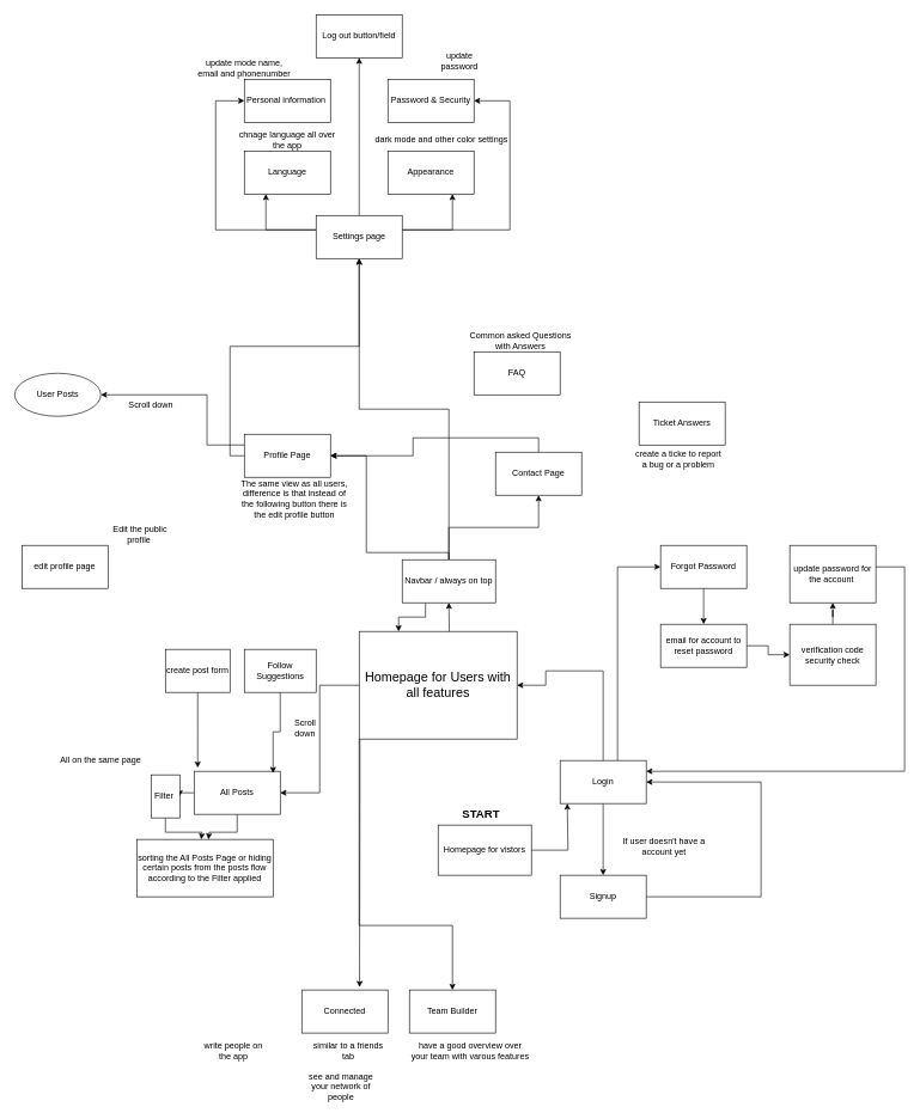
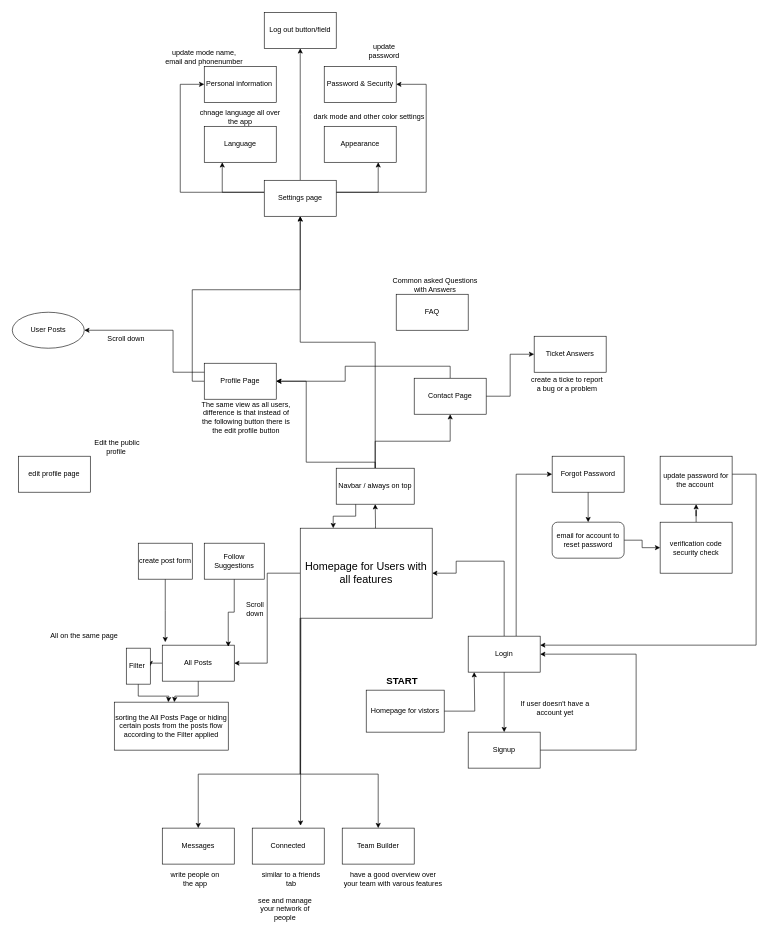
  <mxCell id="0" />
  <mxCell id="1" parent="0" />
  <mxCell id="2" style="edgeStyle=orthogonalEdgeStyle;rounded=0;orthogonalLoop=1;jettySize=auto;html=1;entryX=0;entryY=0.5;entryDx=0;entryDy=0;" parent="1" source="3" edge="1"><mxGeometry relative="1" as="geometry"><mxPoint x="790" y="1120" as="targetPoint" /><Array as="points"><mxPoint x="791" y="1185" /><mxPoint x="791" y="1120" /></Array></mxGeometry></mxCell>
  <mxCell id="3" value="Homepage for vistors" style="rounded=0;whiteSpace=wrap;html=1;" parent="1" vertex="1"><mxGeometry x="610" y="1150" width="130" height="70" as="geometry" /></mxCell>
  <mxCell id="4" style="edgeStyle=orthogonalEdgeStyle;rounded=0;orthogonalLoop=1;jettySize=auto;html=1;entryX=0;entryY=0.5;entryDx=0;entryDy=0;" parent="1" source="7" target="24" edge="1"><mxGeometry relative="1" as="geometry"><Array as="points"><mxPoint x="860" y="790" /></Array></mxGeometry></mxCell>
  <mxCell id="5" style="edgeStyle=orthogonalEdgeStyle;rounded=0;orthogonalLoop=1;jettySize=auto;html=1;entryX=1;entryY=0.5;entryDx=0;entryDy=0;" parent="1" source="7" target="16" edge="1"><mxGeometry relative="1" as="geometry"><Array as="points"><mxPoint x="760" y="935" /></Array></mxGeometry></mxCell>
  <mxCell id="6" style="edgeStyle=orthogonalEdgeStyle;rounded=0;orthogonalLoop=1;jettySize=auto;html=1;entryX=0.5;entryY=0;entryDx=0;entryDy=0;" parent="1" source="7" target="9" edge="1"><mxGeometry relative="1" as="geometry" /></mxCell>
  <mxCell id="7" value="Login" style="rounded=0;whiteSpace=wrap;html=1;" parent="1" vertex="1"><mxGeometry x="780" y="1060" width="120" height="60" as="geometry" /></mxCell>
  <mxCell id="8" style="edgeStyle=orthogonalEdgeStyle;rounded=0;orthogonalLoop=1;jettySize=auto;html=1;entryX=1;entryY=0.5;entryDx=0;entryDy=0;" parent="1" source="9" target="7" edge="1"><mxGeometry relative="1" as="geometry"><Array as="points"><mxPoint x="1060" y="1250" /><mxPoint x="1060" y="1090" /></Array></mxGeometry></mxCell>
  <mxCell id="9" value="Signup" style="rounded=0;whiteSpace=wrap;html=1;" parent="1" vertex="1"><mxGeometry x="780" y="1220" width="120" height="60" as="geometry" /></mxCell>
  <mxCell id="10" value="If user doesn't have a account yet" style="text;html=1;strokeColor=none;fillColor=none;align=center;verticalAlign=middle;whiteSpace=wrap;rounded=0;" parent="1" vertex="1"><mxGeometry x="860" y="1165" width="130" height="30" as="geometry" /></mxCell>
  <mxCell id="11" style="edgeStyle=orthogonalEdgeStyle;rounded=0;orthogonalLoop=1;jettySize=auto;html=1;entryX=1;entryY=0.5;entryDx=0;entryDy=0;" parent="1" source="16" target="19" edge="1"><mxGeometry relative="1" as="geometry" /></mxCell>
  <mxCell id="12" style="edgeStyle=orthogonalEdgeStyle;rounded=0;orthogonalLoop=1;jettySize=auto;html=1;entryX=0.5;entryY=1;entryDx=0;entryDy=0;" parent="1" target="50" edge="1"><mxGeometry relative="1" as="geometry"><mxPoint x="625" y="910" as="sourcePoint" /></mxGeometry></mxCell>
+ <mxCell id="13" style="edgeStyle=orthogonalEdgeStyle;rounded=0;orthogonalLoop=1;jettySize=auto;html=1;" edge="1" parent="1" source="16" target="73"><mxGeometry relative="1" as="geometry"><Array as="points"><mxPoint x="500" y="1290" /><mxPoint x="330" y="1290" /></Array></mxGeometry></mxCell>
  <mxCell id="14" style="edgeStyle=orthogonalEdgeStyle;rounded=0;orthogonalLoop=1;jettySize=auto;html=1;" edge="1" parent="1" source="16" target="75"><mxGeometry relative="1" as="geometry"><Array as="points"><mxPoint x="500" y="1290" /><mxPoint x="630" y="1290" /></Array></mxGeometry></mxCell>
  <mxCell id="15" style="edgeStyle=orthogonalEdgeStyle;rounded=0;orthogonalLoop=1;jettySize=auto;html=1;entryX=0.671;entryY=-0.067;entryDx=0;entryDy=0;entryPerimeter=0;" edge="1" parent="1" source="16" target="74"><mxGeometry relative="1" as="geometry"><Array as="points"><mxPoint x="501" y="1120" /><mxPoint x="501" y="1120" /></Array></mxGeometry></mxCell>
  <mxCell id="16" value="&lt;font style=&quot;font-size: 18px;&quot;&gt;Homepage for Users with all features&lt;/font&gt;" style="rounded=0;whiteSpace=wrap;html=1;" parent="1" vertex="1"><mxGeometry x="500" y="880" width="220" height="150" as="geometry" /></mxCell>
  <mxCell id="17" style="edgeStyle=orthogonalEdgeStyle;rounded=0;orthogonalLoop=1;jettySize=auto;html=1;exitX=0;exitY=0.5;exitDx=0;exitDy=0;entryX=1;entryY=0.5;entryDx=0;entryDy=0;" parent="1" source="19" target="22" edge="1"><mxGeometry relative="1" as="geometry" /></mxCell>
  <mxCell id="18" style="edgeStyle=orthogonalEdgeStyle;rounded=0;orthogonalLoop=1;jettySize=auto;html=1;" parent="1" source="19" edge="1"><mxGeometry relative="1" as="geometry"><mxPoint x="290" y="1170" as="targetPoint" /><Array as="points"><mxPoint x="330" y="1160" /><mxPoint x="291" y="1160" /></Array></mxGeometry></mxCell>
  <mxCell id="19" value="All Posts" style="rounded=0;whiteSpace=wrap;html=1;" parent="1" vertex="1"><mxGeometry x="270" y="1075" width="120" height="60" as="geometry" /></mxCell>
  <mxCell id="20" value="Scroll down" style="text;html=1;strokeColor=none;fillColor=none;align=center;verticalAlign=middle;whiteSpace=wrap;rounded=0;" parent="1" vertex="1"><mxGeometry x="400" y="1000" width="50" height="30" as="geometry" /></mxCell>
  <mxCell id="21" style="edgeStyle=orthogonalEdgeStyle;rounded=0;orthogonalLoop=1;jettySize=auto;html=1;" parent="1" source="22" edge="1"><mxGeometry relative="1" as="geometry"><mxPoint x="280" y="1170" as="targetPoint" /><Array as="points"><mxPoint x="230" y="1160" /><mxPoint x="281" y="1160" /></Array></mxGeometry></mxCell>
  <mxCell id="22" value="Filter&amp;nbsp;" style="rounded=0;whiteSpace=wrap;html=1;" parent="1" vertex="1"><mxGeometry x="210" y="1080" width="40" height="60" as="geometry" /></mxCell>
  <mxCell id="23" style="edgeStyle=orthogonalEdgeStyle;rounded=0;orthogonalLoop=1;jettySize=auto;html=1;" edge="1" parent="1" source="24" target="68"><mxGeometry relative="1" as="geometry" /></mxCell>
  <mxCell id="24" value="Forgot Password" style="rounded=0;whiteSpace=wrap;html=1;" parent="1" vertex="1"><mxGeometry x="920" y="760" width="120" height="60" as="geometry" /></mxCell>
  <mxCell id="25" value="sorting the All Posts Page or hiding certain posts from the posts flow according to the Filter applied" style="rounded=0;whiteSpace=wrap;html=1;" parent="1" vertex="1"><mxGeometry x="190" y="1170" width="190" height="80" as="geometry" /></mxCell>
  <mxCell id="26" value="All on the same page" style="text;html=1;strokeColor=none;fillColor=none;align=center;verticalAlign=middle;whiteSpace=wrap;rounded=0;" parent="1" vertex="1"><mxGeometry x="70" y="1045" width="140" height="30" as="geometry" /></mxCell>
+ <mxCell id="27" style="edgeStyle=orthogonalEdgeStyle;rounded=0;orthogonalLoop=1;jettySize=auto;html=1;exitX=1;exitY=0.5;exitDx=0;exitDy=0;entryX=0;entryY=0.5;entryDx=0;entryDy=0;" parent="1" source="29" target="31" edge="1"><mxGeometry relative="1" as="geometry" /></mxCell>
  <mxCell id="28" style="edgeStyle=orthogonalEdgeStyle;rounded=0;orthogonalLoop=1;jettySize=auto;html=1;exitX=0.5;exitY=0;exitDx=0;exitDy=0;" parent="1" source="29" target="36" edge="1"><mxGeometry relative="1" as="geometry" /></mxCell>
  <mxCell id="29" value="Contact Page" style="rounded=0;whiteSpace=wrap;html=1;" parent="1" vertex="1"><mxGeometry x="690" y="630" width="120" height="60" as="geometry" /></mxCell>
  <mxCell id="30" value="&lt;b style=&quot;font-size: 16px;&quot;&gt;START&lt;/b&gt;" style="text;html=1;strokeColor=none;fillColor=none;align=center;verticalAlign=middle;whiteSpace=wrap;rounded=0;" parent="1" vertex="1"><mxGeometry x="640" y="1120" width="60" height="30" as="geometry" /></mxCell>
  <mxCell id="31" value="Ticket Answers" style="rounded=0;whiteSpace=wrap;html=1;" parent="1" vertex="1"><mxGeometry x="890" y="560" width="120" height="60" as="geometry" /></mxCell>
  <mxCell id="32" value="FAQ" style="rounded=0;whiteSpace=wrap;html=1;" parent="1" vertex="1"><mxGeometry x="660" y="490" width="120" height="60" as="geometry" /></mxCell>
  <mxCell id="33" value="Common asked Questions with Answers" style="text;html=1;strokeColor=none;fillColor=none;align=center;verticalAlign=middle;whiteSpace=wrap;rounded=0;" parent="1" vertex="1"><mxGeometry x="650" y="460" width="150" height="30" as="geometry" /></mxCell>
  <mxCell id="34" style="edgeStyle=orthogonalEdgeStyle;rounded=0;orthogonalLoop=1;jettySize=auto;html=1;entryX=1;entryY=0.5;entryDx=0;entryDy=0;" parent="1" target="37" edge="1"><mxGeometry relative="1" as="geometry"><mxPoint x="345" y="640" as="sourcePoint" /><Array as="points"><mxPoint x="345" y="620" /><mxPoint x="288" y="620" /><mxPoint x="288" y="550" /></Array></mxGeometry></mxCell>
  <mxCell id="35" style="edgeStyle=orthogonalEdgeStyle;rounded=0;orthogonalLoop=1;jettySize=auto;html=1;exitX=0;exitY=0.5;exitDx=0;exitDy=0;" parent="1" source="36" target="56" edge="1"><mxGeometry relative="1" as="geometry" /></mxCell>
  <mxCell id="36" value="Profile Page" style="rounded=0;whiteSpace=wrap;html=1;" parent="1" vertex="1"><mxGeometry x="340" y="605" width="120" height="60" as="geometry" /></mxCell>
  <mxCell id="37" value="User Posts" style="ellipse;whiteSpace=wrap;html=1;" parent="1" vertex="1"><mxGeometry x="20" y="520" width="120" height="60" as="geometry" /></mxCell>
  <mxCell id="38" value="Scroll down" style="text;html=1;strokeColor=none;fillColor=none;align=center;verticalAlign=middle;whiteSpace=wrap;rounded=0;" parent="1" vertex="1"><mxGeometry x="170" y="550" width="80" height="30" as="geometry" /></mxCell>
  <mxCell id="39" value="edit profile page" style="rounded=0;whiteSpace=wrap;html=1;" parent="1" vertex="1"><mxGeometry x="30" y="760" width="120" height="60" as="geometry" /></mxCell>
  <mxCell id="40" value="The same view as all users, difference is that instead of the following button there is the edit profile button" style="text;html=1;strokeColor=none;fillColor=none;align=center;verticalAlign=middle;whiteSpace=wrap;rounded=0;" parent="1" vertex="1"><mxGeometry x="330" y="680" width="160" height="30" as="geometry" /></mxCell>
  <mxCell id="41" value="Edit the public profile&amp;nbsp;" style="text;html=1;strokeColor=none;fillColor=none;align=center;verticalAlign=middle;whiteSpace=wrap;rounded=0;" parent="1" vertex="1"><mxGeometry x="150" y="730" width="90" height="30" as="geometry" /></mxCell>
  <mxCell id="42" style="edgeStyle=orthogonalEdgeStyle;rounded=0;orthogonalLoop=1;jettySize=auto;html=1;entryX=0.917;entryY=0.042;entryDx=0;entryDy=0;entryPerimeter=0;" edge="1" parent="1" source="43" target="19"><mxGeometry relative="1" as="geometry" /></mxCell>
  <mxCell id="43" value="Follow Suggestions" style="rounded=0;whiteSpace=wrap;html=1;" parent="1" vertex="1"><mxGeometry x="340" y="905" width="100" height="60" as="geometry" /></mxCell>
  <mxCell id="44" style="edgeStyle=orthogonalEdgeStyle;rounded=0;orthogonalLoop=1;jettySize=auto;html=1;" edge="1" parent="1" source="45"><mxGeometry relative="1" as="geometry"><mxPoint x="275" y="1070" as="targetPoint" /></mxGeometry></mxCell>
  <mxCell id="45" value="create post form" style="rounded=0;whiteSpace=wrap;html=1;" parent="1" vertex="1"><mxGeometry x="230" y="905" width="90" height="60" as="geometry" /></mxCell>
  <mxCell id="46" style="edgeStyle=orthogonalEdgeStyle;rounded=0;orthogonalLoop=1;jettySize=auto;html=1;entryX=1;entryY=0.5;entryDx=0;entryDy=0;" parent="1" source="50" target="36" edge="1"><mxGeometry relative="1" as="geometry"><Array as="points"><mxPoint x="625" y="770" /><mxPoint x="510" y="770" /><mxPoint x="510" y="635" /></Array></mxGeometry></mxCell>
  <mxCell id="47" style="edgeStyle=orthogonalEdgeStyle;rounded=0;orthogonalLoop=1;jettySize=auto;html=1;" parent="1" source="50" target="29" edge="1"><mxGeometry relative="1" as="geometry" /></mxCell>
  <mxCell id="48" style="edgeStyle=orthogonalEdgeStyle;rounded=0;orthogonalLoop=1;jettySize=auto;html=1;exitX=0.25;exitY=1;exitDx=0;exitDy=0;entryX=0.25;entryY=0;entryDx=0;entryDy=0;" parent="1" source="50" target="16" edge="1"><mxGeometry relative="1" as="geometry" /></mxCell>
  <mxCell id="49" style="edgeStyle=orthogonalEdgeStyle;rounded=0;orthogonalLoop=1;jettySize=auto;html=1;" edge="1" parent="1" source="50" target="56"><mxGeometry relative="1" as="geometry" /></mxCell>
  <mxCell id="50" value="Navbar / always on top" style="rounded=0;whiteSpace=wrap;html=1;" parent="1" vertex="1"><mxGeometry x="560" y="780" width="130" height="60" as="geometry" /></mxCell>
  <mxCell id="51" style="edgeStyle=orthogonalEdgeStyle;rounded=0;orthogonalLoop=1;jettySize=auto;html=1;" edge="1" parent="1" source="56" target="61"><mxGeometry relative="1" as="geometry"><mxPoint x="510" y="160" as="targetPoint" /><Array as="points"><mxPoint x="500" y="190" /><mxPoint x="500" y="190" /></Array></mxGeometry></mxCell>
  <mxCell id="52" style="edgeStyle=orthogonalEdgeStyle;rounded=0;orthogonalLoop=1;jettySize=auto;html=1;entryX=0.25;entryY=1;entryDx=0;entryDy=0;" edge="1" parent="1" source="56" target="60"><mxGeometry relative="1" as="geometry"><Array as="points"><mxPoint x="370" y="320" /></Array></mxGeometry></mxCell>
  <mxCell id="53" style="edgeStyle=orthogonalEdgeStyle;rounded=0;orthogonalLoop=1;jettySize=auto;html=1;entryX=1;entryY=0.5;entryDx=0;entryDy=0;" edge="1" parent="1" source="56" target="58"><mxGeometry relative="1" as="geometry"><mxPoint x="670" y="130" as="targetPoint" /><Array as="points"><mxPoint x="710" y="320" /><mxPoint x="710" y="140" /></Array></mxGeometry></mxCell>
  <mxCell id="54" style="edgeStyle=orthogonalEdgeStyle;rounded=0;orthogonalLoop=1;jettySize=auto;html=1;entryX=0;entryY=0.5;entryDx=0;entryDy=0;" edge="1" parent="1" source="56" target="57"><mxGeometry relative="1" as="geometry"><Array as="points"><mxPoint x="300" y="320" /><mxPoint x="300" y="140" /></Array></mxGeometry></mxCell>
  <mxCell id="55" style="edgeStyle=orthogonalEdgeStyle;rounded=0;orthogonalLoop=1;jettySize=auto;html=1;entryX=0.75;entryY=1;entryDx=0;entryDy=0;" edge="1" parent="1" source="56" target="59"><mxGeometry relative="1" as="geometry"><Array as="points"><mxPoint x="630" y="320" /></Array></mxGeometry></mxCell>
  <mxCell id="56" value="Settings page" style="rounded=0;whiteSpace=wrap;html=1;" vertex="1" parent="1"><mxGeometry x="440" y="300" width="120" height="60" as="geometry" /></mxCell>
  <mxCell id="57" value="Personal information&amp;nbsp;" style="rounded=0;whiteSpace=wrap;html=1;" vertex="1" parent="1"><mxGeometry x="340" y="110" width="120" height="60" as="geometry" /></mxCell>
  <mxCell id="58" value="Password &amp;amp; Security" style="rounded=0;whiteSpace=wrap;html=1;" vertex="1" parent="1"><mxGeometry x="540" y="110" width="120" height="60" as="geometry" /></mxCell>
  <mxCell id="59" value="Appearance" style="rounded=0;whiteSpace=wrap;html=1;" vertex="1" parent="1"><mxGeometry x="540" y="210" width="120" height="60" as="geometry" /></mxCell>
  <mxCell id="60" value="Language" style="rounded=0;whiteSpace=wrap;html=1;" vertex="1" parent="1"><mxGeometry x="340" y="210" width="120" height="60" as="geometry" /></mxCell>
  <mxCell id="61" value="Log out button/field" style="rounded=0;whiteSpace=wrap;html=1;" vertex="1" parent="1"><mxGeometry x="440" y="20" width="120" height="60" as="geometry" /></mxCell>
  <mxCell id="62" value="update password" style="text;html=1;strokeColor=none;fillColor=none;align=center;verticalAlign=middle;whiteSpace=wrap;rounded=0;" vertex="1" parent="1"><mxGeometry x="610" y="70" width="60" height="30" as="geometry" /></mxCell>
  <mxCell id="63" value="update mode name, email and phonenumber" style="text;html=1;strokeColor=none;fillColor=none;align=center;verticalAlign=middle;whiteSpace=wrap;rounded=0;" vertex="1" parent="1"><mxGeometry x="270" y="80" width="140" height="30" as="geometry" /></mxCell>
  <mxCell id="64" value="chnage language all over the app" style="text;html=1;strokeColor=none;fillColor=none;align=center;verticalAlign=middle;whiteSpace=wrap;rounded=0;" vertex="1" parent="1"><mxGeometry x="330" y="180" width="140" height="30" as="geometry" /></mxCell>
  <mxCell id="65" value="dark mode and other color settings" style="text;html=1;strokeColor=none;fillColor=none;align=center;verticalAlign=middle;whiteSpace=wrap;rounded=0;" vertex="1" parent="1"><mxGeometry x="520" y="180" width="190" height="30" as="geometry" /></mxCell>
  <mxCell id="66" value="create a ticke to report a bug or a problem" style="text;html=1;strokeColor=none;fillColor=none;align=center;verticalAlign=middle;whiteSpace=wrap;rounded=0;" vertex="1" parent="1"><mxGeometry x="880" y="620" width="130" height="40" as="geometry" /></mxCell>
  <mxCell id="67" style="edgeStyle=orthogonalEdgeStyle;rounded=0;orthogonalLoop=1;jettySize=auto;html=1;entryX=0;entryY=0.5;entryDx=0;entryDy=0;" edge="1" parent="1" source="68" target="70"><mxGeometry relative="1" as="geometry" /></mxCell>
- <mxCell id="68" value="email for account to reset password" style="rounded=0;whiteSpace=wrap;html=1;" vertex="1" parent="1"><mxGeometry x="920" y="870" width="120" height="60" as="geometry" /></mxCell>
+ <mxCell id="68" value="email for account to reset password" style="whiteSpace=wrap;html=1;rounded=1;" vertex="1" parent="1"><mxGeometry x="920" y="870" width="120" height="60" as="geometry" /></mxCell>
  <mxCell id="69" style="edgeStyle=orthogonalEdgeStyle;rounded=0;orthogonalLoop=1;jettySize=auto;html=1;entryX=0.5;entryY=1;entryDx=0;entryDy=0;" edge="1" parent="1" source="70" target="72"><mxGeometry relative="1" as="geometry" /></mxCell>
  <mxCell id="70" value="verification code security check" style="rounded=0;whiteSpace=wrap;html=1;" vertex="1" parent="1"><mxGeometry x="1100" y="870" width="120" height="85" as="geometry" /></mxCell>
  <mxCell id="71" style="edgeStyle=orthogonalEdgeStyle;rounded=0;orthogonalLoop=1;jettySize=auto;html=1;entryX=1;entryY=0.25;entryDx=0;entryDy=0;" edge="1" parent="1" source="72" target="7"><mxGeometry relative="1" as="geometry"><Array as="points"><mxPoint x="1260" y="790" /><mxPoint x="1260" y="1075" /></Array></mxGeometry></mxCell>
  <mxCell id="72" value="update password for the account&amp;nbsp;" style="rounded=0;whiteSpace=wrap;html=1;" vertex="1" parent="1"><mxGeometry x="1100" y="760" width="120" height="80" as="geometry" /></mxCell>
+ <mxCell id="73" value="Messages" style="rounded=0;whiteSpace=wrap;html=1;" vertex="1" parent="1"><mxGeometry x="270" y="1380" width="120" height="60" as="geometry" /></mxCell>
  <mxCell id="74" value="Connected" style="rounded=0;whiteSpace=wrap;html=1;" vertex="1" parent="1"><mxGeometry x="420" y="1380" width="120" height="60" as="geometry" /></mxCell>
  <mxCell id="75" value="Team Builder" style="rounded=0;whiteSpace=wrap;html=1;" vertex="1" parent="1"><mxGeometry x="570" y="1380" width="120" height="60" as="geometry" /></mxCell>
  <mxCell id="76" value="write people on the app" style="text;html=1;strokeColor=none;fillColor=none;align=center;verticalAlign=middle;whiteSpace=wrap;rounded=0;" vertex="1" parent="1"><mxGeometry x="280" y="1450" width="90" height="30" as="geometry" /></mxCell>
  <mxCell id="77" value="similar to a friends tab" style="text;html=1;strokeColor=none;fillColor=none;align=center;verticalAlign=middle;whiteSpace=wrap;rounded=0;" vertex="1" parent="1"><mxGeometry x="430" y="1450" width="110" height="30" as="geometry" /></mxCell>
  <mxCell id="78" value="see and manage your network of people" style="text;html=1;strokeColor=none;fillColor=none;align=center;verticalAlign=middle;whiteSpace=wrap;rounded=0;" vertex="1" parent="1"><mxGeometry x="420" y="1500" width="110" height="30" as="geometry" /></mxCell>
  <mxCell id="79" value="have a good overview over your team with varous features" style="text;html=1;strokeColor=none;fillColor=none;align=center;verticalAlign=middle;whiteSpace=wrap;rounded=0;" vertex="1" parent="1"><mxGeometry x="570" y="1450" width="170" height="30" as="geometry" /></mxCell>
